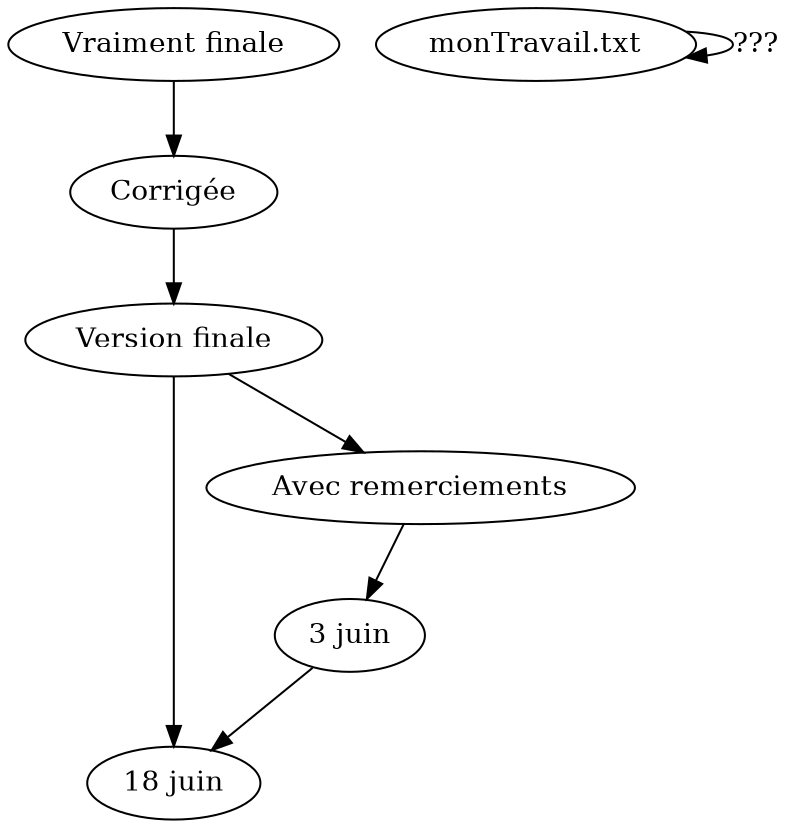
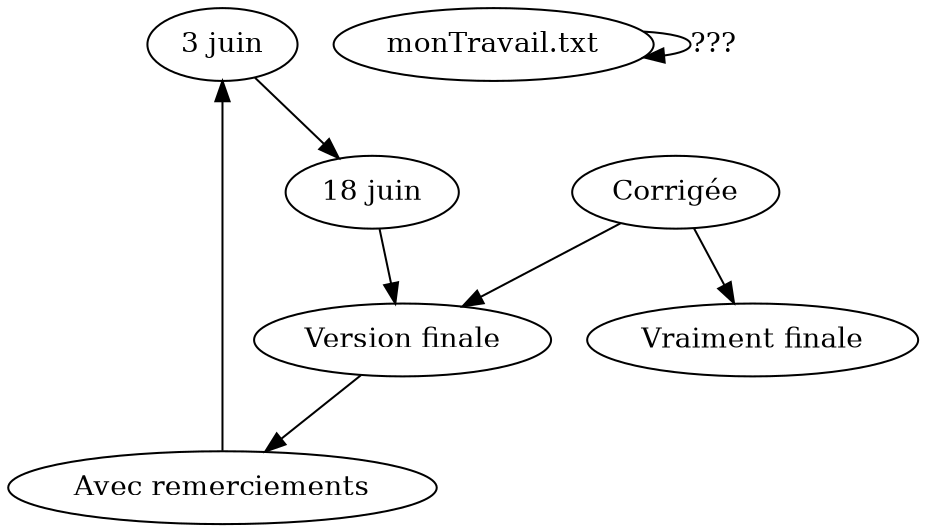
  digraph {
    minlen=1000
    n1 [label="3 juin"]
    n2 [label="18 juin"]
    n3 [label="Version finale"]
    n4 [label="Avec remerciements"]
    n5 [label="Corrigée"]
    n6 [label="Vraiment finale"]
    n7 [label="monTravail.txt"]
    n1 -> n2
-   n3 -> n2
+   n2 -> n3
    n3 -> n4
    n4 -> n1
    n5 -> n3
-   n6 -> n5
+   n5 -> n6
    n7 -> n7 [label="???"]
  }
